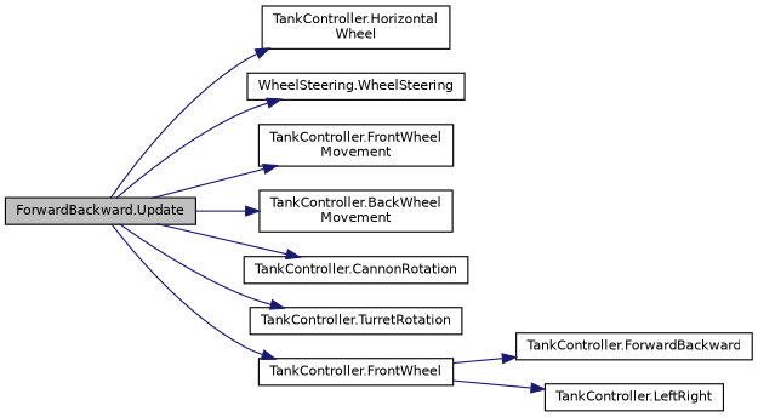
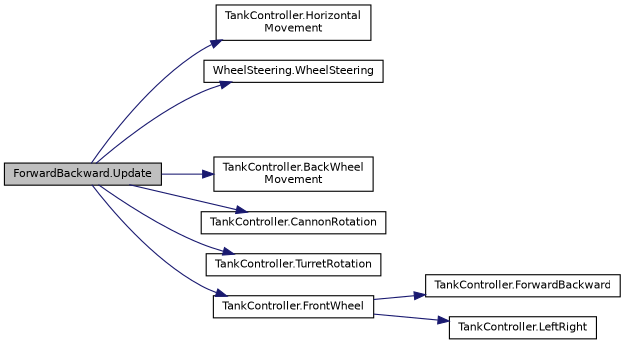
  digraph {
    rankdir=LR
    node [color=black fillcolor=white fontname=Helvetica fontsize=10 shape=record style=filled]
    edge [color=midnightblue fontname=Helvetica fontsize=10 labelfontname=Helvetica labelfontsize=10 style=solid]
    n1 [fillcolor=grey75 fontcolor=black height=0.2 label="ForwardBackward.Update" width=0.4]
-   n2 [height=0.2 label="TankController.Horizontal\lWheel" width=0.4]
+   n2 [height=0.2 label="TankController.Horizontal\lMovement" width=0.4]
    n3 [height=0.2 label="WheelSteering.WheelSteering" width=0.4]
-   n4 [height=0.2 label="TankController.FrontWheel\lMovement" width=0.4]
    n5 [height=0.2 label="TankController.BackWheel\lMovement" width=0.4]
    n6 [height=0.2 label="TankController.CannonRotation" width=0.4]
    n7 [height=0.2 label="TankController.TurretRotation" width=0.4]
    n8 [height=0.2 label="TankController.FrontWheel" width=0.4]
    n9 [height=0.2 label="TankController.ForwardBackward" width=0.4]
    n10 [height=0.2 label="TankController.LeftRight" width=0.4]
    n1 -> n2
    n1 -> n3
-   n1 -> n4
    n1 -> n5
    n1 -> n6
    n1 -> n7
    n1 -> n8
    n8 -> n9
    n8 -> n10
  }
